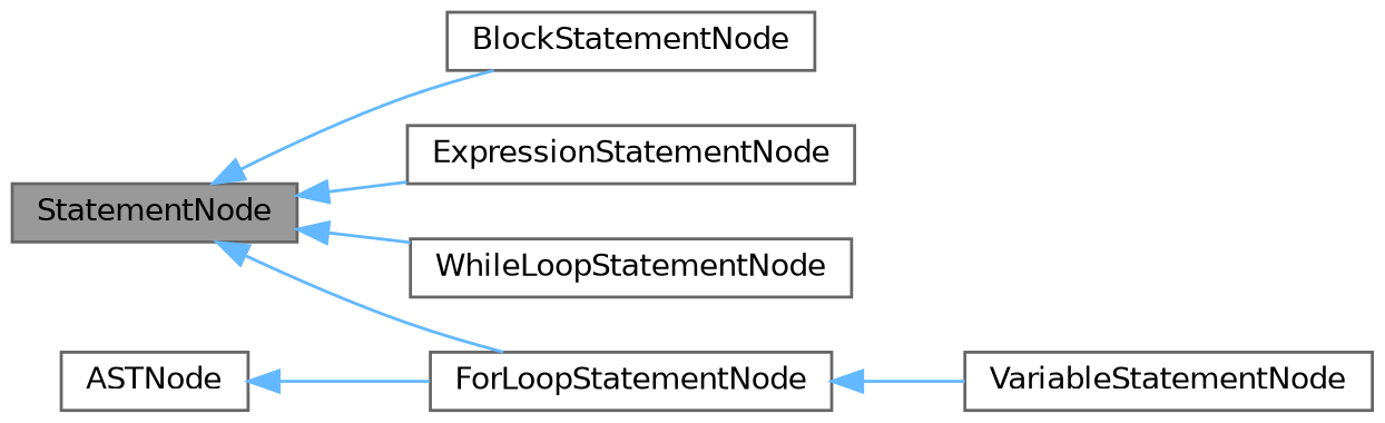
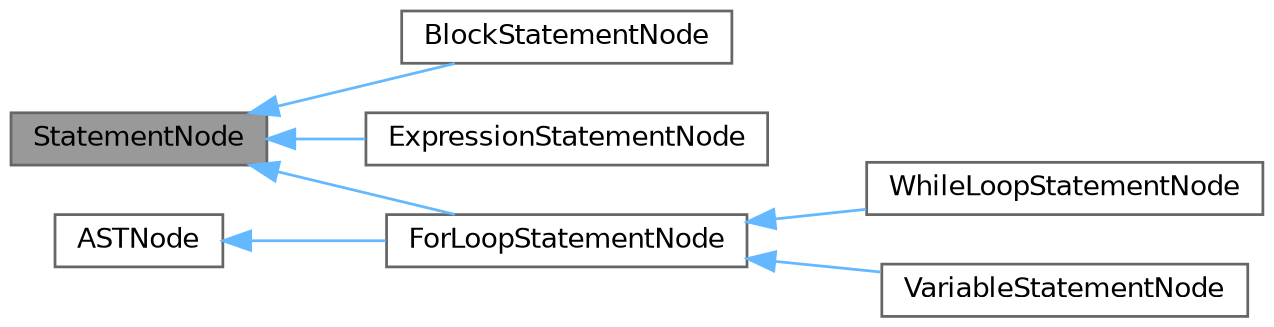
  digraph {
    rankdir=LR
    node [color=gray40 fillcolor=white fontname=Helvetica fontsize=10 shape=box style=filled]
    edge [color=steelblue1 dir=back fontname=Helvetica fontsize=10 labelfontname=Helvetica labelfontsize=10 style=solid]
    n1 [fillcolor=grey60 fontcolor=black height=0.2 label=StatementNode width=0.4]
    n2 [height=0.2 label=BlockStatementNode width=0.4]
    n3 [height=0.2 label=ExpressionStatementNode width=0.4]
    n4 [height=0.2 label=ForLoopStatementNode width=0.4]
    n5 [height=0.2 label=WhileLoopStatementNode width=0.4]
    n6 [height=0.2 label=VariableStatementNode width=0.4]
    n7 [height=0.2 label=ASTNode width=0.4]
    n1 -> n2
    n1 -> n3
    n1 -> n4
-   n1 -> n5
+   n4 -> n5
    n4 -> n6
    n7 -> n4
  }
